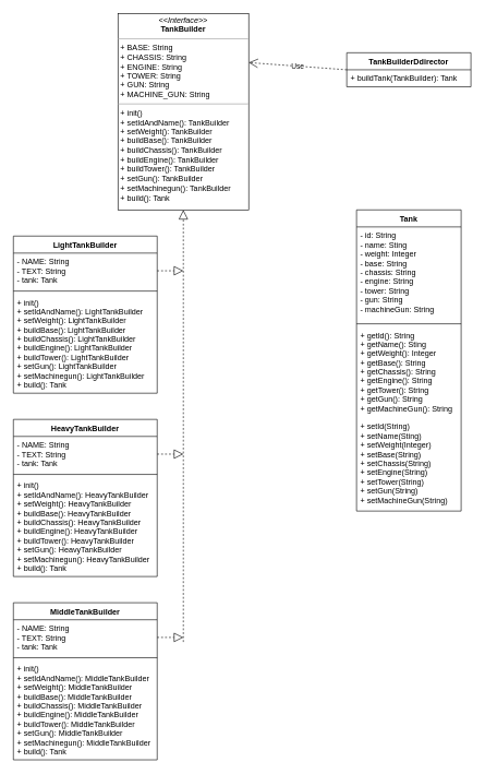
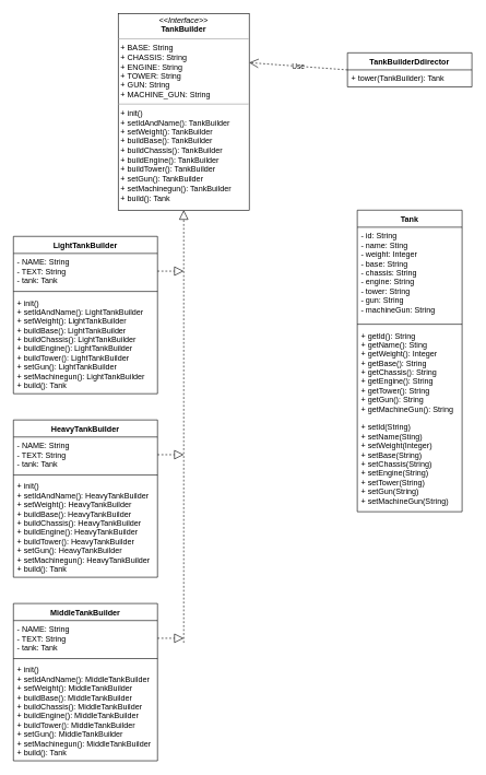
  <mxCell id="0" />
  <mxCell id="1" parent="0" />
  <mxCell id="2" value="Tank" style="swimlane;fontStyle=1;align=center;verticalAlign=top;childLayout=stackLayout;horizontal=1;startSize=26;horizontalStack=0;resizeParent=1;resizeParentMax=0;resizeLast=0;collapsible=1;marginBottom=0;" parent="1" vertex="1"><mxGeometry x="545" y="320" width="160" height="460" as="geometry" /></mxCell>
  <mxCell id="3" value="- id: String&#10;- name: Sting&#10;- weight: Integer&#10;- base: String&#10;- chassis: String&#10;- engine: String&#10;- tower: String&#10;- gun: String&#10;- machineGun: String&#10;" style="text;strokeColor=none;fillColor=none;align=left;verticalAlign=top;spacingLeft=4;spacingRight=4;overflow=hidden;rotatable=0;points=[[0,0.5],[1,0.5]];portConstraint=eastwest;" parent="2" vertex="1"><mxGeometry y="26" width="160" height="144" as="geometry" /></mxCell>
  <mxCell id="4" value="" style="line;strokeWidth=1;fillColor=none;align=left;verticalAlign=middle;spacingTop=-1;spacingLeft=3;spacingRight=3;rotatable=0;labelPosition=right;points=[];portConstraint=eastwest;strokeColor=inherit;" parent="2" vertex="1"><mxGeometry y="170" width="160" height="8" as="geometry" /></mxCell>
  <mxCell id="5" value="+ getId(): String&#10;+ getName(): Sting&#10;+ getWeight(): Integer&#10;+ getBase(): String&#10;+ getChassis(): String&#10;+ getEngine(): String&#10;+ getTower(): String&#10;+ getGun(): String&#10;+ getMachineGun(): String&#10;&#10;+ setId(String)&#10;+ setName(Sting)&#10;+ setWeight(Integer)&#10;+ setBase(String)&#10;+ setChassis(String)&#10;+ setEngine(String)&#10;+ setTower(String)&#10;+ setGun(String)&#10;+ setMachineGun(String)&#10;" style="text;strokeColor=none;fillColor=none;align=left;verticalAlign=top;spacingLeft=4;spacingRight=4;overflow=hidden;rotatable=0;points=[[0,0.5],[1,0.5]];portConstraint=eastwest;" parent="2" vertex="1"><mxGeometry y="178" width="160" height="282" as="geometry" /></mxCell>
  <mxCell id="6" value="&lt;p style=&quot;margin:0px;margin-top:4px;text-align:center;&quot;&gt;&lt;i&gt;&amp;lt;&amp;lt;Interface&amp;gt;&amp;gt;&lt;/i&gt;&lt;br&gt;&lt;b&gt;TankBuilder&lt;/b&gt;&lt;/p&gt;&lt;hr size=&quot;1&quot;&gt;&lt;p style=&quot;margin:0px;margin-left:4px;&quot;&gt;+ BASE: String&lt;/p&gt;&lt;p style=&quot;margin:0px;margin-left:4px;&quot;&gt;+ CHASSIS: String&lt;/p&gt;&lt;p style=&quot;margin:0px;margin-left:4px;&quot;&gt;+ ENGINE: String&lt;/p&gt;&lt;p style=&quot;margin:0px;margin-left:4px;&quot;&gt;+ TOWER: String&lt;/p&gt;&lt;p style=&quot;margin:0px;margin-left:4px;&quot;&gt;+ GUN: String&lt;/p&gt;&lt;p style=&quot;margin:0px;margin-left:4px;&quot;&gt;+ MACHINE_GUN: String&lt;/p&gt;&lt;hr size=&quot;1&quot;&gt;&lt;p style=&quot;margin:0px;margin-left:4px;&quot;&gt;+ init()&lt;/p&gt;&lt;p style=&quot;margin:0px;margin-left:4px;&quot;&gt;+ setIdAndName(): TankBuilder&lt;/p&gt;&lt;p style=&quot;margin:0px;margin-left:4px;&quot;&gt;+ setWeight(): TankBuilder&lt;/p&gt;&lt;p style=&quot;margin:0px;margin-left:4px;&quot;&gt;+ buildBase(): TankBuilder&lt;/p&gt;&lt;p style=&quot;margin:0px;margin-left:4px;&quot;&gt;+ buildChassis(): TankBuilder&lt;/p&gt;&lt;p style=&quot;margin:0px;margin-left:4px;&quot;&gt;+ buildEngine(): TankBuilder&lt;/p&gt;&lt;p style=&quot;margin:0px;margin-left:4px;&quot;&gt;+ buildTower(): TankBuilder&lt;/p&gt;&lt;p style=&quot;margin:0px;margin-left:4px;&quot;&gt;+ setGun(): TankBuilder&lt;/p&gt;&lt;p style=&quot;margin:0px;margin-left:4px;&quot;&gt;+ setMachinegun(): TankBuilder&lt;/p&gt;&lt;p style=&quot;margin:0px;margin-left:4px;&quot;&gt;+ build(): Tank&lt;/p&gt;" style="verticalAlign=top;align=left;overflow=fill;fontSize=12;fontFamily=Helvetica;html=1;" parent="1" vertex="1"><mxGeometry x="180" y="20" width="200" height="300" as="geometry" /></mxCell>
  <mxCell id="7" value="LightTankBuilder" style="swimlane;fontStyle=1;align=center;verticalAlign=top;childLayout=stackLayout;horizontal=1;startSize=26;horizontalStack=0;resizeParent=1;resizeParentMax=0;resizeLast=0;collapsible=1;marginBottom=0;" parent="1" vertex="1"><mxGeometry x="20" y="360" width="220" height="240" as="geometry" /></mxCell>
  <mxCell id="8" value="- NAME: String&#10;- TEXT: String&#10;- tank: Tank" style="text;strokeColor=none;fillColor=none;align=left;verticalAlign=top;spacingLeft=4;spacingRight=4;overflow=hidden;rotatable=0;points=[[0,0.5],[1,0.5]];portConstraint=eastwest;" parent="7" vertex="1"><mxGeometry y="26" width="220" height="54" as="geometry" /></mxCell>
  <mxCell id="9" value="" style="line;strokeWidth=1;fillColor=none;align=left;verticalAlign=middle;spacingTop=-1;spacingLeft=3;spacingRight=3;rotatable=0;labelPosition=right;points=[];portConstraint=eastwest;strokeColor=inherit;" parent="7" vertex="1"><mxGeometry y="80" width="220" height="8" as="geometry" /></mxCell>
  <mxCell id="10" value="+ init()&#10;+ setIdAndName(): LightTankBuilder&#10;+ setWeight(): LightTankBuilder&#10;+ buildBase(): LightTankBuilder&#10;+ buildChassis(): LightTankBuilder&#10;+ buildEngine(): LightTankBuilder&#10;+ buildTower(): LightTankBuilder&#10;+ setGun(): LightTankBuilder&#10;+ setMachinegun(): LightTankBuilder&#10;+ build(): Tank" style="text;strokeColor=none;fillColor=none;align=left;verticalAlign=top;spacingLeft=4;spacingRight=4;overflow=hidden;rotatable=0;points=[[0,0.5],[1,0.5]];portConstraint=eastwest;" parent="7" vertex="1"><mxGeometry y="88" width="220" height="152" as="geometry" /></mxCell>
  <mxCell id="11" value="MiddleTankBuilder" style="swimlane;fontStyle=1;align=center;verticalAlign=top;childLayout=stackLayout;horizontal=1;startSize=26;horizontalStack=0;resizeParent=1;resizeParentMax=0;resizeLast=0;collapsible=1;marginBottom=0;" parent="1" vertex="1"><mxGeometry x="20" y="920" width="220" height="240" as="geometry" /></mxCell>
  <mxCell id="12" value="- NAME: String&#10;- TEXT: String&#10;- tank: Tank" style="text;strokeColor=none;fillColor=none;align=left;verticalAlign=top;spacingLeft=4;spacingRight=4;overflow=hidden;rotatable=0;points=[[0,0.5],[1,0.5]];portConstraint=eastwest;" parent="11" vertex="1"><mxGeometry y="26" width="220" height="54" as="geometry" /></mxCell>
  <mxCell id="13" value="" style="line;strokeWidth=1;fillColor=none;align=left;verticalAlign=middle;spacingTop=-1;spacingLeft=3;spacingRight=3;rotatable=0;labelPosition=right;points=[];portConstraint=eastwest;strokeColor=inherit;" parent="11" vertex="1"><mxGeometry y="80" width="220" height="8" as="geometry" /></mxCell>
  <mxCell id="14" value="+ init()&#10;+ setIdAndName(): MiddleTankBuilder&#10;+ setWeight(): MiddleTankBuilder&#10;+ buildBase(): MiddleTankBuilder&#10;+ buildChassis(): MiddleTankBuilder&#10;+ buildEngine(): MiddleTankBuilder&#10;+ buildTower(): MiddleTankBuilder&#10;+ setGun(): MiddleTankBuilder&#10;+ setMachinegun(): MiddleTankBuilder&#10;+ build(): Tank" style="text;strokeColor=none;fillColor=none;align=left;verticalAlign=top;spacingLeft=4;spacingRight=4;overflow=hidden;rotatable=0;points=[[0,0.5],[1,0.5]];portConstraint=eastwest;" parent="11" vertex="1"><mxGeometry y="88" width="220" height="152" as="geometry" /></mxCell>
  <mxCell id="15" value="HeavyTankBuilder" style="swimlane;fontStyle=1;align=center;verticalAlign=top;childLayout=stackLayout;horizontal=1;startSize=26;horizontalStack=0;resizeParent=1;resizeParentMax=0;resizeLast=0;collapsible=1;marginBottom=0;" parent="1" vertex="1"><mxGeometry x="20" y="640" width="220" height="240" as="geometry" /></mxCell>
  <mxCell id="16" value="- NAME: String&#10;- TEXT: String&#10;- tank: Tank" style="text;strokeColor=none;fillColor=none;align=left;verticalAlign=top;spacingLeft=4;spacingRight=4;overflow=hidden;rotatable=0;points=[[0,0.5],[1,0.5]];portConstraint=eastwest;" parent="15" vertex="1"><mxGeometry y="26" width="220" height="54" as="geometry" /></mxCell>
  <mxCell id="17" value="" style="line;strokeWidth=1;fillColor=none;align=left;verticalAlign=middle;spacingTop=-1;spacingLeft=3;spacingRight=3;rotatable=0;labelPosition=right;points=[];portConstraint=eastwest;strokeColor=inherit;" parent="15" vertex="1"><mxGeometry y="80" width="220" height="8" as="geometry" /></mxCell>
  <mxCell id="18" value="+ init()&#10;+ setIdAndName(): HeavyTankBuilder&#10;+ setWeight(): HeavyTankBuilder&#10;+ buildBase(): HeavyTankBuilder&#10;+ buildChassis(): HeavyTankBuilder&#10;+ buildEngine(): HeavyTankBuilder&#10;+ buildTower(): HeavyTankBuilder&#10;+ setGun(): HeavyTankBuilder&#10;+ setMachinegun(): HeavyTankBuilder&#10;+ build(): Tank" style="text;strokeColor=none;fillColor=none;align=left;verticalAlign=top;spacingLeft=4;spacingRight=4;overflow=hidden;rotatable=0;points=[[0,0.5],[1,0.5]];portConstraint=eastwest;" parent="15" vertex="1"><mxGeometry y="88" width="220" height="152" as="geometry" /></mxCell>
  <mxCell id="19" value="" style="endArrow=block;dashed=1;endFill=0;endSize=12;html=1;rounded=0;exitX=1;exitY=0.5;exitDx=0;exitDy=0;" parent="1" source="8" edge="1"><mxGeometry width="160" relative="1" as="geometry"><mxPoint x="250" y="480" as="sourcePoint" /><mxPoint x="280" y="413" as="targetPoint" /></mxGeometry></mxCell>
  <mxCell id="20" value="" style="endArrow=block;dashed=1;endFill=0;endSize=12;html=1;rounded=0;entryX=0.5;entryY=1;entryDx=0;entryDy=0;" parent="1" target="6" edge="1"><mxGeometry width="160" relative="1" as="geometry"><mxPoint x="280" y="980" as="sourcePoint" /><mxPoint x="390" y="480" as="targetPoint" /></mxGeometry></mxCell>
  <mxCell id="21" value="" style="endArrow=block;dashed=1;endFill=0;endSize=12;html=1;rounded=0;exitX=1;exitY=0.5;exitDx=0;exitDy=0;" parent="1" source="16" edge="1"><mxGeometry width="160" relative="1" as="geometry"><mxPoint x="230" y="740" as="sourcePoint" /><mxPoint x="280" y="693" as="targetPoint" /></mxGeometry></mxCell>
  <mxCell id="22" value="" style="endArrow=block;dashed=1;endFill=0;endSize=12;html=1;rounded=0;exitX=1;exitY=0.5;exitDx=0;exitDy=0;" parent="1" source="12" edge="1"><mxGeometry width="160" relative="1" as="geometry"><mxPoint x="230" y="890" as="sourcePoint" /><mxPoint x="280" y="973" as="targetPoint" /></mxGeometry></mxCell>
  <mxCell id="23" value="TankBuilderDdirector" style="swimlane;fontStyle=1;align=center;verticalAlign=top;childLayout=stackLayout;horizontal=1;startSize=26;horizontalStack=0;resizeParent=1;resizeParentMax=0;resizeLast=0;collapsible=1;marginBottom=0;" parent="1" vertex="1"><mxGeometry x="530" y="80" width="190" height="52" as="geometry" /></mxCell>
- <mxCell id="24" value="+ buildTank(TankBuilder): Tank" style="text;strokeColor=none;fillColor=none;align=left;verticalAlign=top;spacingLeft=4;spacingRight=4;overflow=hidden;rotatable=0;points=[[0,0.5],[1,0.5]];portConstraint=eastwest;" parent="23" vertex="1"><mxGeometry y="26" width="190" height="26" as="geometry" /></mxCell>
+ <mxCell id="24" value="+ tower(TankBuilder): Tank" style="text;strokeColor=none;fillColor=none;align=left;verticalAlign=top;spacingLeft=4;spacingRight=4;overflow=hidden;rotatable=0;points=[[0,0.5],[1,0.5]];portConstraint=eastwest;" parent="23" vertex="1"><mxGeometry y="26" width="190" height="26" as="geometry" /></mxCell>
  <mxCell id="25" value="Use" style="endArrow=open;endSize=12;dashed=1;html=1;rounded=0;exitX=0;exitY=0.5;exitDx=0;exitDy=0;entryX=1;entryY=0.25;entryDx=0;entryDy=0;" edge="1" parent="1" source="23" target="6"><mxGeometry width="160" relative="1" as="geometry"><mxPoint x="310" y="330" as="sourcePoint" /><mxPoint x="470" y="330" as="targetPoint" /></mxGeometry></mxCell>
